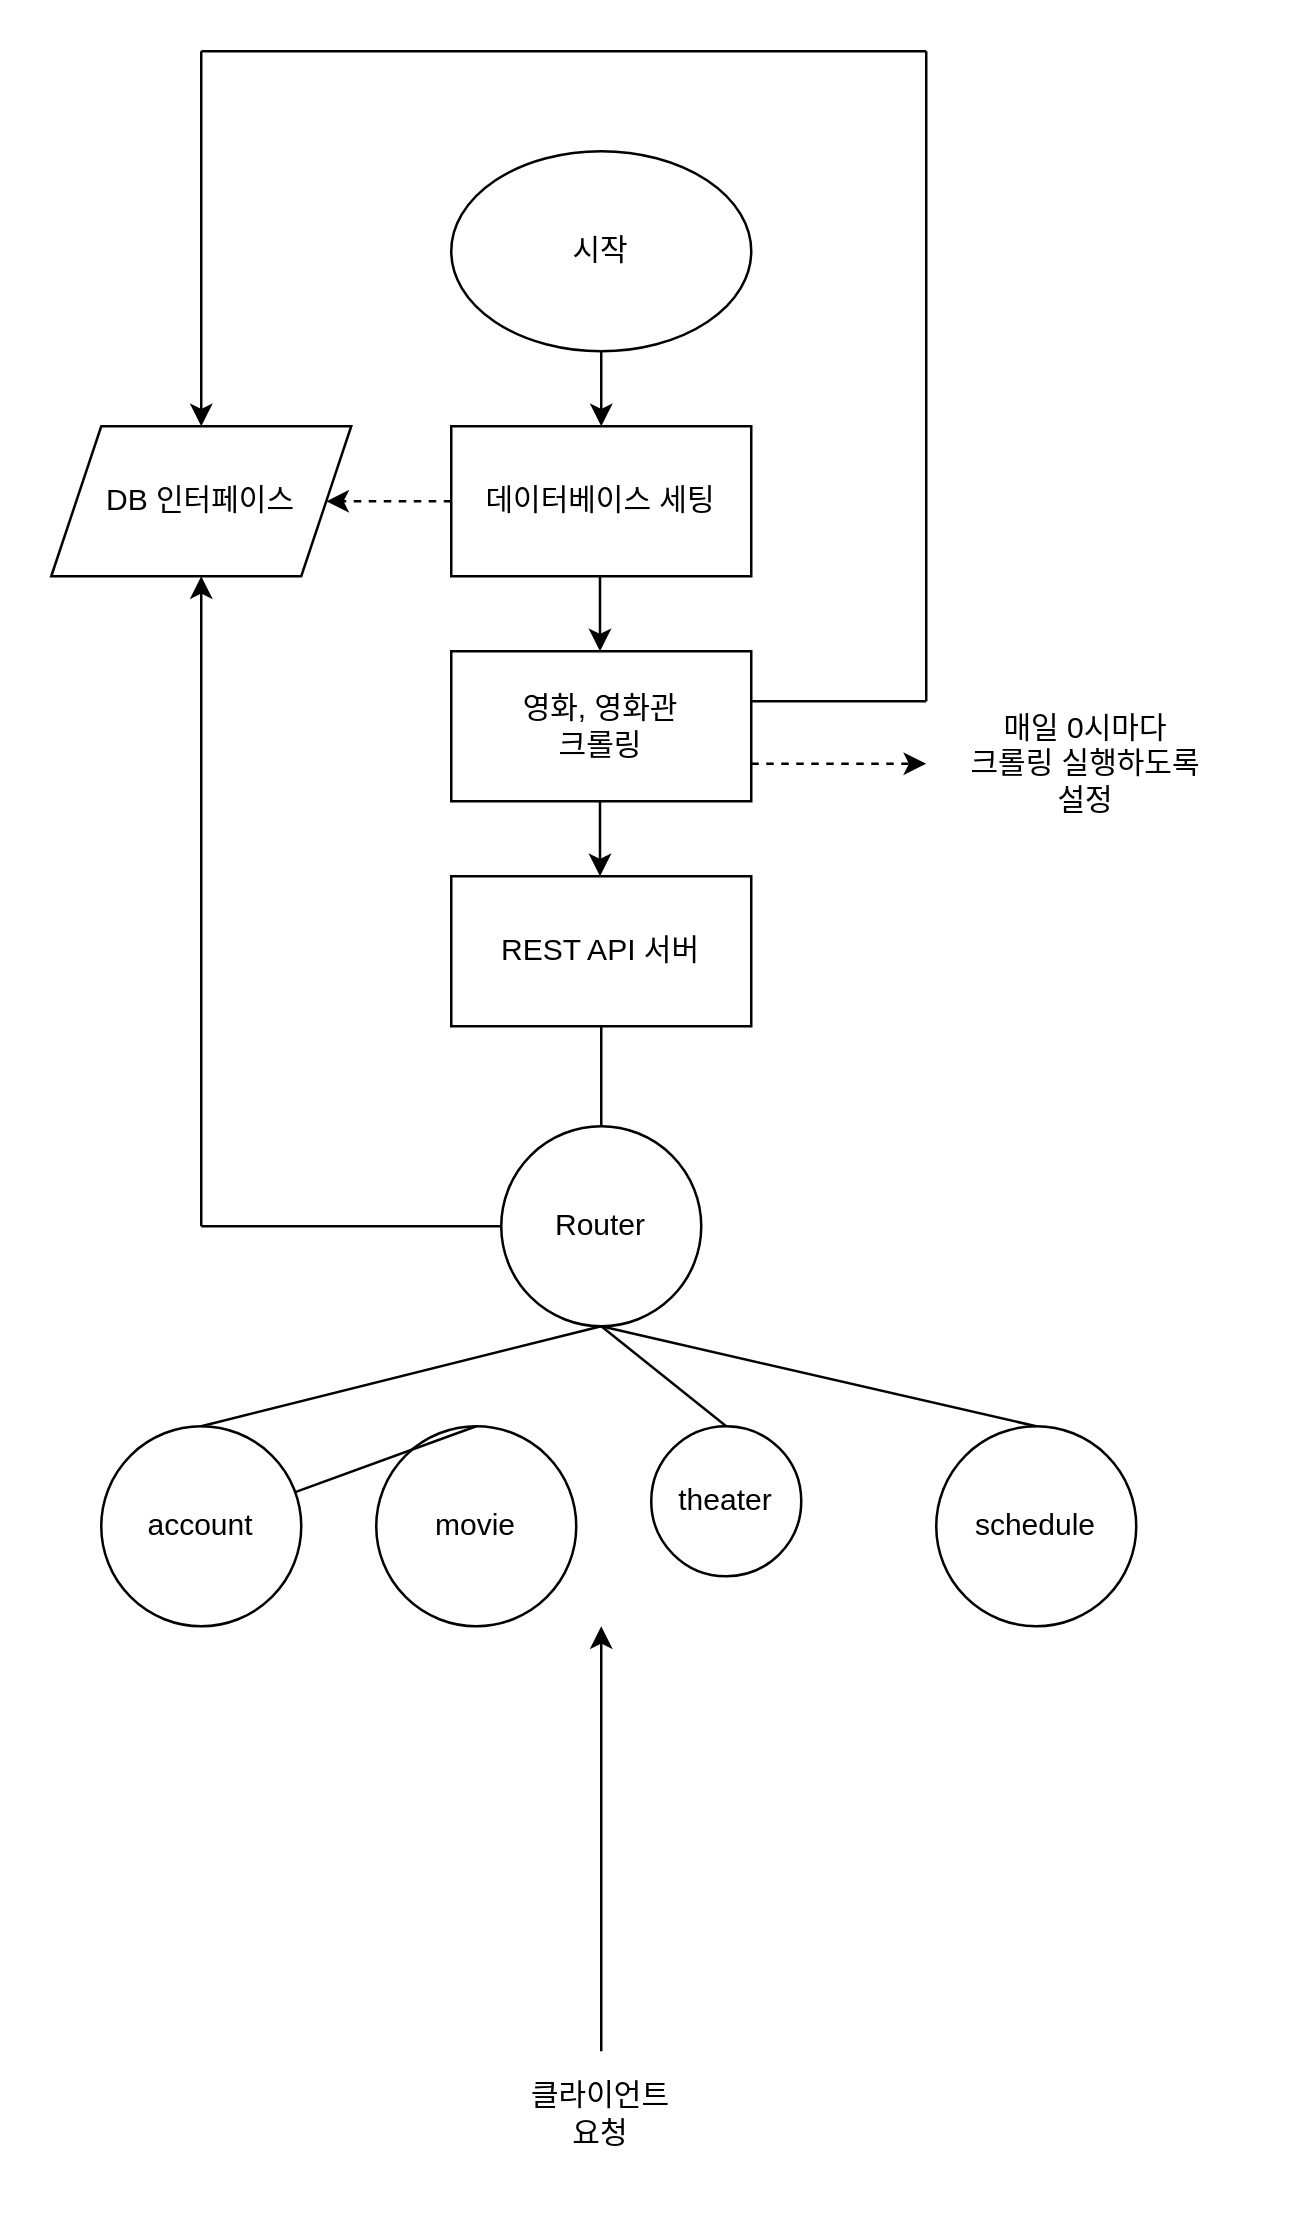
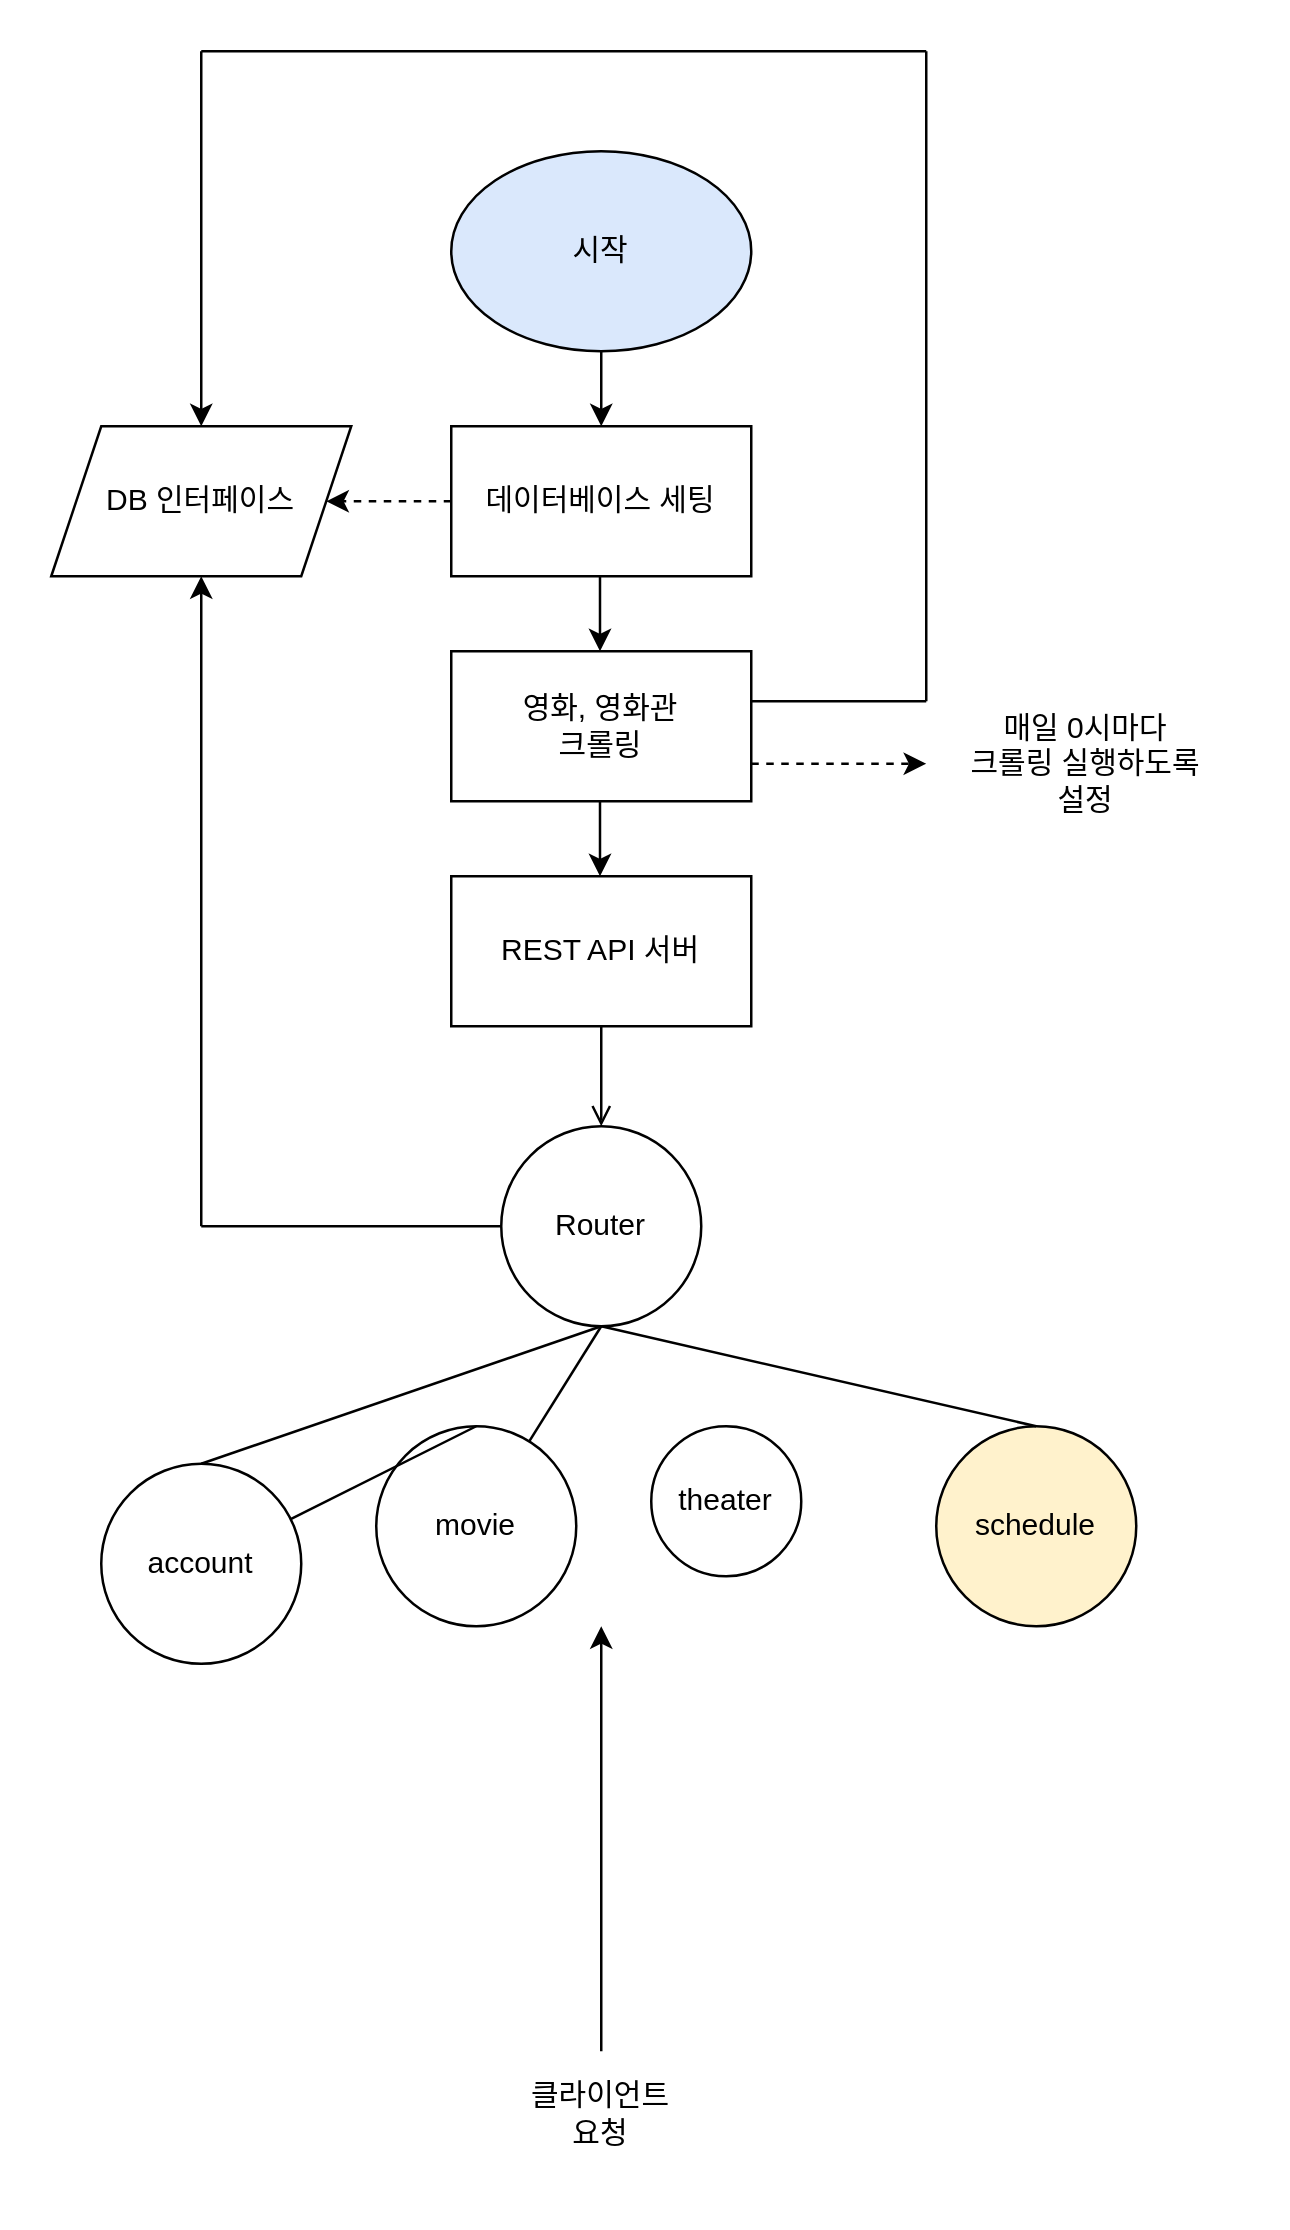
  <mxCell id="0" />
  <mxCell id="1" parent="0" />
- <mxCell id="2" value="시작" style="ellipse;whiteSpace=wrap;html=1;" vertex="1" parent="1"><mxGeometry x="180" y="60" width="120" height="80" as="geometry" /></mxCell>
+ <mxCell id="2" value="시작" style="ellipse;whiteSpace=wrap;html=1;fillColor=#dae8fc;" vertex="1" parent="1"><mxGeometry x="180" y="60" width="120" height="80" as="geometry" /></mxCell>
  <mxCell id="3" value="" style="endArrow=classic;html=1;rounded=0;exitX=0.5;exitY=1;exitDx=0;exitDy=0;" edge="1" parent="1" source="2" target="4"><mxGeometry width="50" height="50" relative="1" as="geometry"><mxPoint x="280" y="210" as="sourcePoint" /><mxPoint x="240" y="190" as="targetPoint" /></mxGeometry></mxCell>
  <mxCell id="4" value="데이터베이스 세팅" style="rounded=0;whiteSpace=wrap;html=1;" vertex="1" parent="1"><mxGeometry x="180" y="170" width="120" height="60" as="geometry" /></mxCell>
  <mxCell id="5" value="영화, 영화관&lt;br&gt;크롤링" style="rounded=0;whiteSpace=wrap;html=1;" vertex="1" parent="1"><mxGeometry x="180" y="260" width="120" height="60" as="geometry" /></mxCell>
  <mxCell id="6" value="" style="endArrow=classic;html=1;rounded=0;exitX=0.5;exitY=1;exitDx=0;exitDy=0;" edge="1" parent="1"><mxGeometry width="50" height="50" relative="1" as="geometry"><mxPoint x="239.5" y="230" as="sourcePoint" /><mxPoint x="239.5" y="260" as="targetPoint" /></mxGeometry></mxCell>
  <mxCell id="7" value="" style="endArrow=classic;html=1;rounded=0;exitX=1;exitY=0.5;exitDx=0;exitDy=0;dashed=1;" edge="1" parent="1"><mxGeometry width="50" height="50" relative="1" as="geometry"><mxPoint x="300" y="305" as="sourcePoint" /><mxPoint x="370" y="305" as="targetPoint" /></mxGeometry></mxCell>
  <mxCell id="8" value="" style="endArrow=classic;html=1;rounded=0;exitX=0;exitY=0.5;exitDx=0;exitDy=0;dashed=1;" edge="1" parent="1" source="4"><mxGeometry width="50" height="50" relative="1" as="geometry"><mxPoint x="240" y="370" as="sourcePoint" /><mxPoint x="130" y="200" as="targetPoint" /></mxGeometry></mxCell>
  <mxCell id="9" value="" style="endArrow=classic;html=1;rounded=0;exitX=0.5;exitY=1;exitDx=0;exitDy=0;" edge="1" parent="1"><mxGeometry width="50" height="50" relative="1" as="geometry"><mxPoint x="239.5" y="320" as="sourcePoint" /><mxPoint x="239.5" y="350" as="targetPoint" /></mxGeometry></mxCell>
  <mxCell id="10" value="REST API 서버" style="rounded=0;whiteSpace=wrap;html=1;" vertex="1" parent="1"><mxGeometry x="180" y="350" width="120" height="60" as="geometry" /></mxCell>
  <mxCell id="11" value="DB 인터페이스" style="shape=parallelogram;perimeter=parallelogramPerimeter;whiteSpace=wrap;html=1;fixedSize=1;" vertex="1" parent="1"><mxGeometry x="20" y="170" width="120" height="60" as="geometry" /></mxCell>
  <mxCell id="12" value="매일 0시마다&lt;br style=&quot;border-color: var(--border-color);&quot;&gt;크롤링 실행하도록&lt;br style=&quot;border-color: var(--border-color);&quot;&gt;설정" style="text;html=1;strokeColor=none;fillColor=none;align=center;verticalAlign=middle;whiteSpace=wrap;rounded=0;" vertex="1" parent="1"><mxGeometry x="374" y="290" width="120" height="30" as="geometry" /></mxCell>
  <mxCell id="13" value="Router" style="ellipse;whiteSpace=wrap;html=1;aspect=fixed;" vertex="1" parent="1"><mxGeometry x="200" y="450" width="80" height="80" as="geometry" /></mxCell>
  <mxCell id="14" value="movie" style="ellipse;whiteSpace=wrap;html=1;aspect=fixed;" vertex="1" parent="1"><mxGeometry x="150" y="570" width="80" height="80" as="geometry" /></mxCell>
- <mxCell id="15" value="schedule" style="ellipse;whiteSpace=wrap;html=1;aspect=fixed;" vertex="1" parent="1"><mxGeometry x="374" y="570" width="80" height="80" as="geometry" /></mxCell>
+ <mxCell id="15" value="schedule" style="ellipse;whiteSpace=wrap;html=1;aspect=fixed;fillColor=#fff2cc;" vertex="1" parent="1"><mxGeometry x="374" y="570" width="80" height="80" as="geometry" /></mxCell>
  <mxCell id="16" value="theater" style="ellipse;whiteSpace=wrap;html=1;aspect=fixed;" vertex="1" parent="1"><mxGeometry x="260" y="570" width="60" height="60" as="geometry" /></mxCell>
- <mxCell id="17" value="account" style="ellipse;whiteSpace=wrap;html=1;aspect=fixed;" vertex="1" parent="1"><mxGeometry x="40" y="570" width="80" height="80" as="geometry" /></mxCell>
+ <mxCell id="17" value="account" style="ellipse;whiteSpace=wrap;html=1;aspect=fixed;" vertex="1" parent="1"><mxGeometry x="40" y="585" width="80" height="80" as="geometry" /></mxCell>
  <mxCell id="18" value="" style="endArrow=none;html=1;rounded=0;" edge="1" parent="1"><mxGeometry width="50" height="50" relative="1" as="geometry"><mxPoint x="300" y="280" as="sourcePoint" /><mxPoint x="370" y="280" as="targetPoint" /></mxGeometry></mxCell>
  <mxCell id="19" value="" style="endArrow=none;html=1;rounded=0;" edge="1" parent="1"><mxGeometry width="50" height="50" relative="1" as="geometry"><mxPoint x="370" y="20" as="sourcePoint" /><mxPoint x="370" y="280" as="targetPoint" /></mxGeometry></mxCell>
  <mxCell id="20" value="" style="endArrow=none;html=1;rounded=0;" edge="1" parent="1"><mxGeometry width="50" height="50" relative="1" as="geometry"><mxPoint x="370" y="20" as="sourcePoint" /><mxPoint x="80" y="20" as="targetPoint" /></mxGeometry></mxCell>
  <mxCell id="21" value="" style="endArrow=classic;html=1;rounded=0;entryX=0.5;entryY=0;entryDx=0;entryDy=0;" edge="1" parent="1" target="11"><mxGeometry width="50" height="50" relative="1" as="geometry"><mxPoint x="80" y="20" as="sourcePoint" /><mxPoint x="170" y="320" as="targetPoint" /></mxGeometry></mxCell>
- <mxCell id="22" value="" style="endArrow=none;html=1;rounded=0;entryX=0.5;entryY=0;entryDx=0;entryDy=0;exitX=0.5;exitY=1;exitDx=0;exitDy=0;" edge="1" parent="1" source="10" target="13"><mxGeometry width="50" height="50" relative="1" as="geometry"><mxPoint x="270" y="320" as="sourcePoint" /><mxPoint x="320" y="270" as="targetPoint" /></mxGeometry></mxCell>
+ <mxCell id="22" value="" style="endArrow=open;html=1;rounded=0;entryX=0.5;entryY=0;entryDx=0;entryDy=0;exitX=0.5;exitY=1;exitDx=0;exitDy=0;" edge="1" parent="1" source="10" target="13"><mxGeometry width="50" height="50" relative="1" as="geometry"><mxPoint x="270" y="320" as="sourcePoint" /><mxPoint x="320" y="270" as="targetPoint" /></mxGeometry></mxCell>
  <mxCell id="23" value="" style="endArrow=none;html=1;rounded=0;exitX=0.5;exitY=0;exitDx=0;exitDy=0;entryX=0.5;entryY=1;entryDx=0;entryDy=0;" edge="1" parent="1" source="17" target="13"><mxGeometry width="50" height="50" relative="1" as="geometry"><mxPoint x="270" y="320" as="sourcePoint" /><mxPoint x="320" y="270" as="targetPoint" /></mxGeometry></mxCell>
  <mxCell id="24" value="" style="endArrow=none;html=1;rounded=0;exitX=0.5;exitY=0;exitDx=0;exitDy=0;" edge="1" parent="1" source="14" target="17"><mxGeometry width="50" height="50" relative="1" as="geometry"><mxPoint x="110" y="580" as="sourcePoint" /><mxPoint x="250" y="535" as="targetPoint" /></mxGeometry></mxCell>
- <mxCell id="25" value="" style="endArrow=none;html=1;rounded=0;exitX=0.5;exitY=1;exitDx=0;exitDy=0;entryX=0.5;entryY=0;entryDx=0;entryDy=0;" edge="1" parent="1" source="13" target="16"><mxGeometry width="50" height="50" relative="1" as="geometry"><mxPoint x="220" y="580" as="sourcePoint" /><mxPoint x="250" y="535" as="targetPoint" /></mxGeometry></mxCell>
+ <mxCell id="25" value="" style="endArrow=none;html=1;rounded=0;exitX=0.5;exitY=1;exitDx=0;exitDy=0;" edge="1" parent="1" source="13" target="14"><mxGeometry width="50" height="50" relative="1" as="geometry"><mxPoint x="220" y="580" as="sourcePoint" /><mxPoint x="250" y="535" as="targetPoint" /></mxGeometry></mxCell>
  <mxCell id="26" value="" style="endArrow=none;html=1;rounded=0;entryX=0.5;entryY=0;entryDx=0;entryDy=0;exitX=0.5;exitY=1;exitDx=0;exitDy=0;" edge="1" parent="1" source="13" target="15"><mxGeometry width="50" height="50" relative="1" as="geometry"><mxPoint x="250" y="550" as="sourcePoint" /><mxPoint x="330" y="580" as="targetPoint" /></mxGeometry></mxCell>
  <mxCell id="27" value="" style="endArrow=classic;html=1;rounded=0;" edge="1" parent="1"><mxGeometry width="50" height="50" relative="1" as="geometry"><mxPoint x="240" y="820" as="sourcePoint" /><mxPoint x="240" y="650" as="targetPoint" /></mxGeometry></mxCell>
  <mxCell id="28" value="클라이언트&lt;br&gt;요청" style="text;html=1;strokeColor=none;fillColor=none;align=center;verticalAlign=middle;whiteSpace=wrap;rounded=0;" vertex="1" parent="1"><mxGeometry x="195" y="820" width="90" height="50" as="geometry" /></mxCell>
  <mxCell id="29" value="" style="endArrow=none;html=1;rounded=0;exitX=0;exitY=0.5;exitDx=0;exitDy=0;" edge="1" parent="1" source="13"><mxGeometry width="50" height="50" relative="1" as="geometry"><mxPoint x="200" y="560" as="sourcePoint" /><mxPoint x="80" y="490" as="targetPoint" /></mxGeometry></mxCell>
  <mxCell id="30" value="" style="endArrow=classic;html=1;rounded=0;entryX=0.5;entryY=1;entryDx=0;entryDy=0;" edge="1" parent="1" target="11"><mxGeometry width="50" height="50" relative="1" as="geometry"><mxPoint x="80" y="490" as="sourcePoint" /><mxPoint x="250" y="510" as="targetPoint" /></mxGeometry></mxCell>
